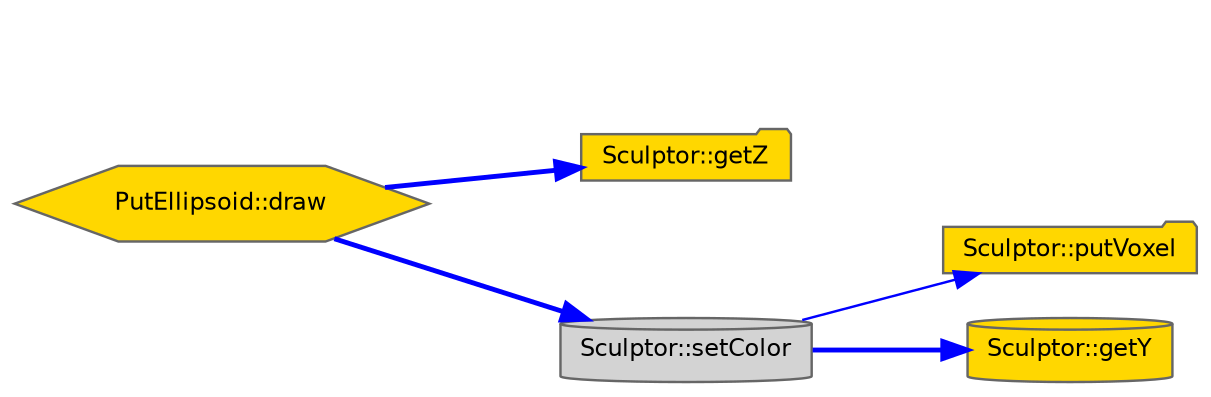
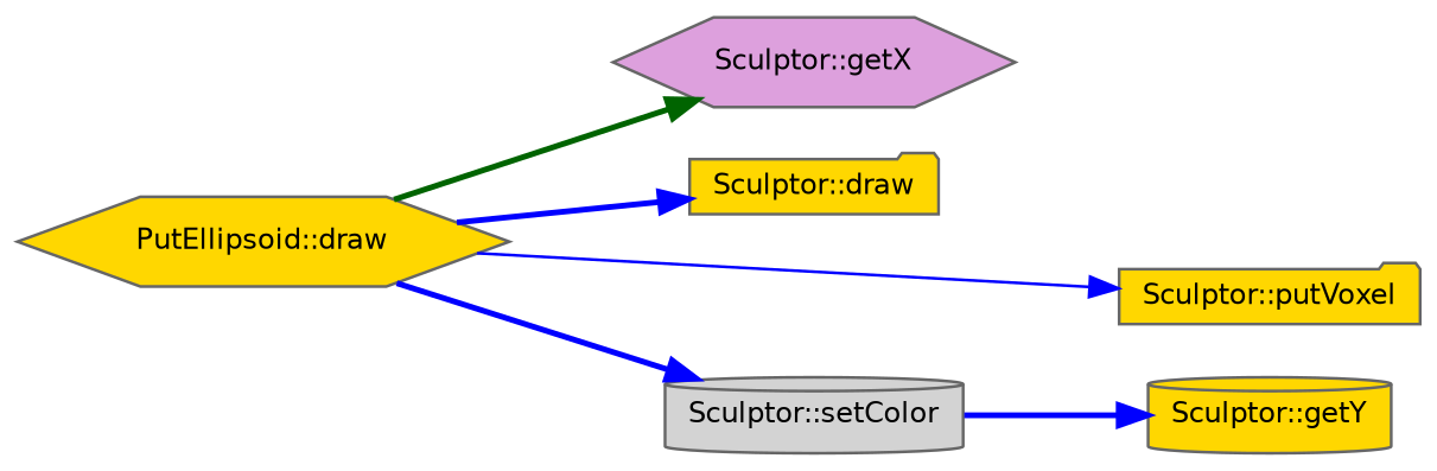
  digraph {
    rankdir=LR
    node [color=grey40 fillcolor=gold fontname=Helvetica fontsize=10 shape=hexagon style=filled]
    edge [color=blue fontname=Helvetica fontsize=10 labelfontname=Helvetica labelfontsize=10 style=bold]
    n1 [color=gray40 fontcolor=black height=0.2 label="PutEllipsoid::draw" width=0.4]
-   n3 [height=0.2 label="Sculptor::getZ" shape=folder width=0.4]
+   n2 [fillcolor=plum height=0.2 label="Sculptor::getX" width=0.4]
+   n3 [height=0.2 label="Sculptor::draw" shape=folder width=0.4]
    n4 [height=0.2 label="Sculptor::putVoxel" shape=folder width=0.4]
    n5 [fillcolor=lightgrey height=0.2 label="Sculptor::setColor" shape=cylinder width=0.4]
    n6 [height=0.2 label="Sculptor::getY" shape=cylinder width=0.4]
+   n1 -> n2 [color=darkgreen]
    n1 -> n3
-   n5 -> n4 [style=solid]
+   n1 -> n4 [style=solid]
    n1 -> n5
    n5 -> n6
  }
